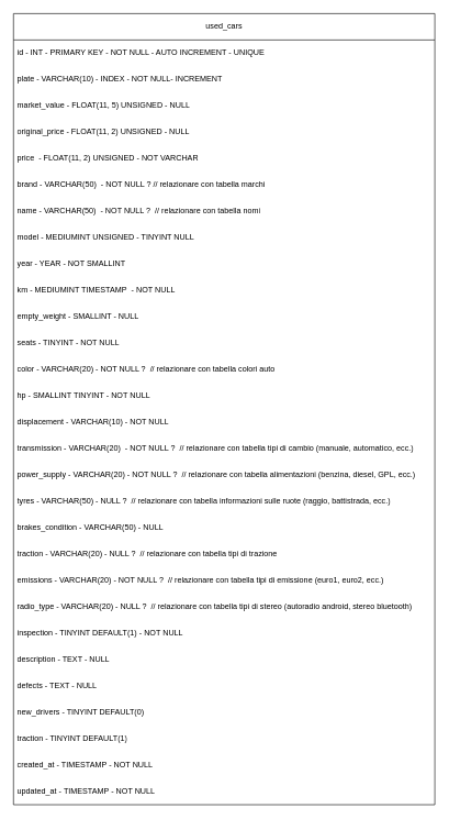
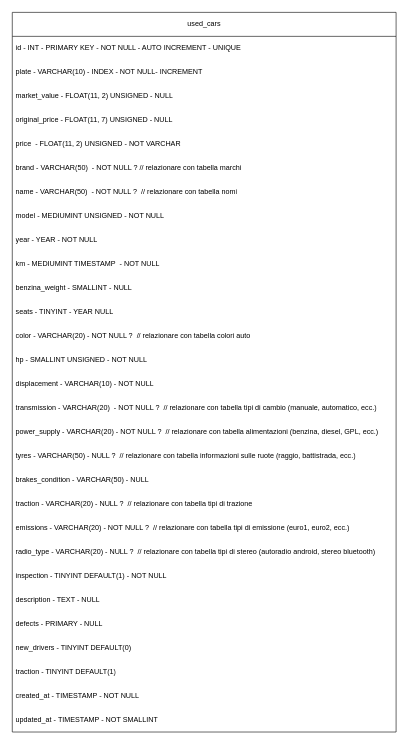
  <mxCell id="0" />
  <mxCell id="1" parent="0" />
  <mxCell id="2" value="used_cars" style="swimlane;fontStyle=0;childLayout=stackLayout;horizontal=1;startSize=40;horizontalStack=0;resizeParent=1;resizeParentMax=0;resizeLast=0;collapsible=1;marginBottom=0;whiteSpace=wrap;html=1;" parent="1" vertex="1"><mxGeometry x="20" y="20" width="640" height="1200" as="geometry" /></mxCell>
  <mxCell id="3" value="id - INT - PRIMARY KEY - NOT NULL - AUTO INCREMENT - UNIQUE&amp;nbsp;" style="text;align=left;verticalAlign=middle;spacingLeft=4;spacingRight=4;overflow=hidden;points=[[0,0.5],[1,0.5]];portConstraint=eastwest;rotatable=0;whiteSpace=wrap;html=1;fillColor=none;labelBorderColor=none;rounded=0;glass=0;fillStyle=dots;" parent="2" vertex="1"><mxGeometry y="40" width="640" height="40" as="geometry" /></mxCell>
  <mxCell id="4" value="plate - VARCHAR(10) - INDEX - NOT NULL- INCREMENT" style="text;strokeColor=none;fillColor=none;align=left;verticalAlign=middle;spacingLeft=4;spacingRight=4;overflow=hidden;points=[[0,0.5],[1,0.5]];portConstraint=eastwest;rotatable=0;whiteSpace=wrap;html=1;" parent="2" vertex="1"><mxGeometry y="80" width="640" height="40" as="geometry" /></mxCell>
- <mxCell id="5" value="market_value - FLOAT(11, 5) UNSIGNED - NULL" style="text;strokeColor=none;fillColor=none;align=left;verticalAlign=middle;spacingLeft=4;spacingRight=4;overflow=hidden;points=[[0,0.5],[1,0.5]];portConstraint=eastwest;rotatable=0;whiteSpace=wrap;html=1;" parent="2" vertex="1"><mxGeometry y="120" width="640" height="40" as="geometry" /></mxCell>
- <mxCell id="6" value="original_price&amp;nbsp;- FLOAT(11, 2) UNSIGNED - NULL" style="text;strokeColor=none;fillColor=none;align=left;verticalAlign=middle;spacingLeft=4;spacingRight=4;overflow=hidden;points=[[0,0.5],[1,0.5]];portConstraint=eastwest;rotatable=0;whiteSpace=wrap;html=1;" parent="2" vertex="1"><mxGeometry y="160" width="640" height="40" as="geometry" /></mxCell>
+ <mxCell id="5" value="market_value - FLOAT(11, 2) UNSIGNED - NULL" style="text;strokeColor=none;fillColor=none;align=left;verticalAlign=middle;spacingLeft=4;spacingRight=4;overflow=hidden;points=[[0,0.5],[1,0.5]];portConstraint=eastwest;rotatable=0;whiteSpace=wrap;html=1;" parent="2" vertex="1"><mxGeometry y="120" width="640" height="40" as="geometry" /></mxCell>
+ <mxCell id="6" value="original_price&amp;nbsp;- FLOAT(11, 7) UNSIGNED - NULL" style="text;strokeColor=none;fillColor=none;align=left;verticalAlign=middle;spacingLeft=4;spacingRight=4;overflow=hidden;points=[[0,0.5],[1,0.5]];portConstraint=eastwest;rotatable=0;whiteSpace=wrap;html=1;" parent="2" vertex="1"><mxGeometry y="160" width="640" height="40" as="geometry" /></mxCell>
  <mxCell id="7" value="price&amp;nbsp;&amp;nbsp;- FLOAT(11, 2) UNSIGNED&amp;nbsp;- NOT VARCHAR" style="text;strokeColor=none;fillColor=none;align=left;verticalAlign=middle;spacingLeft=4;spacingRight=4;overflow=hidden;points=[[0,0.5],[1,0.5]];portConstraint=eastwest;rotatable=0;whiteSpace=wrap;html=1;" parent="2" vertex="1"><mxGeometry y="200" width="640" height="40" as="geometry" /></mxCell>
  <mxCell id="8" value="brand - VARCHAR(50)&amp;nbsp;&amp;nbsp;- NOT NULL ? // relazionare con tabella marchi" style="text;strokeColor=none;fillColor=none;align=left;verticalAlign=middle;spacingLeft=4;spacingRight=4;overflow=hidden;points=[[0,0.5],[1,0.5]];portConstraint=eastwest;rotatable=0;whiteSpace=wrap;html=1;" parent="2" vertex="1"><mxGeometry y="240" width="640" height="40" as="geometry" /></mxCell>
  <mxCell id="9" value="name - VARCHAR(50)&amp;nbsp;&amp;nbsp;- NOT NULL ?&amp;nbsp;&amp;nbsp;// relazionare con tabella nomi" style="text;strokeColor=none;fillColor=none;align=left;verticalAlign=middle;spacingLeft=4;spacingRight=4;overflow=hidden;points=[[0,0.5],[1,0.5]];portConstraint=eastwest;rotatable=0;whiteSpace=wrap;html=1;" parent="2" vertex="1"><mxGeometry y="280" width="640" height="40" as="geometry" /></mxCell>
- <mxCell id="10" value="model - MEDIUMINT UNSIGNED - TINYINT NULL" style="text;strokeColor=none;fillColor=none;align=left;verticalAlign=middle;spacingLeft=4;spacingRight=4;overflow=hidden;points=[[0,0.5],[1,0.5]];portConstraint=eastwest;rotatable=0;whiteSpace=wrap;html=1;" parent="2" vertex="1"><mxGeometry y="320" width="640" height="40" as="geometry" /></mxCell>
- <mxCell id="11" value="year - YEAR - NOT SMALLINT" style="text;strokeColor=none;fillColor=none;align=left;verticalAlign=middle;spacingLeft=4;spacingRight=4;overflow=hidden;points=[[0,0.5],[1,0.5]];portConstraint=eastwest;rotatable=0;whiteSpace=wrap;html=1;" parent="2" vertex="1"><mxGeometry y="360" width="640" height="40" as="geometry" /></mxCell>
+ <mxCell id="10" value="model - MEDIUMINT UNSIGNED - NOT NULL" style="text;strokeColor=none;fillColor=none;align=left;verticalAlign=middle;spacingLeft=4;spacingRight=4;overflow=hidden;points=[[0,0.5],[1,0.5]];portConstraint=eastwest;rotatable=0;whiteSpace=wrap;html=1;" parent="2" vertex="1"><mxGeometry y="320" width="640" height="40" as="geometry" /></mxCell>
+ <mxCell id="11" value="year - YEAR - NOT NULL" style="text;strokeColor=none;fillColor=none;align=left;verticalAlign=middle;spacingLeft=4;spacingRight=4;overflow=hidden;points=[[0,0.5],[1,0.5]];portConstraint=eastwest;rotatable=0;whiteSpace=wrap;html=1;" parent="2" vertex="1"><mxGeometry y="360" width="640" height="40" as="geometry" /></mxCell>
  <mxCell id="12" value="km - MEDIUMINT TIMESTAMP&amp;nbsp;&amp;nbsp;- NOT NULL" style="text;strokeColor=none;fillColor=none;align=left;verticalAlign=middle;spacingLeft=4;spacingRight=4;overflow=hidden;points=[[0,0.5],[1,0.5]];portConstraint=eastwest;rotatable=0;whiteSpace=wrap;html=1;" parent="2" vertex="1"><mxGeometry y="400" width="640" height="40" as="geometry" /></mxCell>
- <mxCell id="13" value="empty_weight - SMALLINT - NULL" style="text;strokeColor=none;fillColor=none;align=left;verticalAlign=middle;spacingLeft=4;spacingRight=4;overflow=hidden;points=[[0,0.5],[1,0.5]];portConstraint=eastwest;rotatable=0;whiteSpace=wrap;html=1;" vertex="1" parent="2"><mxGeometry y="440" width="640" height="40" as="geometry" /></mxCell>
- <mxCell id="14" value="seats - TINYINT - NOT NULL" style="text;strokeColor=none;fillColor=none;align=left;verticalAlign=middle;spacingLeft=4;spacingRight=4;overflow=hidden;points=[[0,0.5],[1,0.5]];portConstraint=eastwest;rotatable=0;whiteSpace=wrap;html=1;" parent="2" vertex="1"><mxGeometry y="480" width="640" height="40" as="geometry" /></mxCell>
+ <mxCell id="13" value="benzina_weight - SMALLINT - NULL" style="text;strokeColor=none;fillColor=none;align=left;verticalAlign=middle;spacingLeft=4;spacingRight=4;overflow=hidden;points=[[0,0.5],[1,0.5]];portConstraint=eastwest;rotatable=0;whiteSpace=wrap;html=1;" vertex="1" parent="2"><mxGeometry y="440" width="640" height="40" as="geometry" /></mxCell>
+ <mxCell id="14" value="seats - TINYINT - YEAR NULL" style="text;strokeColor=none;fillColor=none;align=left;verticalAlign=middle;spacingLeft=4;spacingRight=4;overflow=hidden;points=[[0,0.5],[1,0.5]];portConstraint=eastwest;rotatable=0;whiteSpace=wrap;html=1;" parent="2" vertex="1"><mxGeometry y="480" width="640" height="40" as="geometry" /></mxCell>
  <mxCell id="15" value="color - VARCHAR(20) - NOT NULL ?&amp;nbsp;&amp;nbsp;// relazionare con tabella colori auto" style="text;strokeColor=none;fillColor=none;align=left;verticalAlign=middle;spacingLeft=4;spacingRight=4;overflow=hidden;points=[[0,0.5],[1,0.5]];portConstraint=eastwest;rotatable=0;whiteSpace=wrap;html=1;" vertex="1" parent="2"><mxGeometry y="520" width="640" height="40" as="geometry" /></mxCell>
- <mxCell id="16" value="hp - SMALLINT TINYINT - NOT NULL" style="text;strokeColor=none;fillColor=none;align=left;verticalAlign=middle;spacingLeft=4;spacingRight=4;overflow=hidden;points=[[0,0.5],[1,0.5]];portConstraint=eastwest;rotatable=0;whiteSpace=wrap;html=1;" parent="2" vertex="1"><mxGeometry y="560" width="640" height="40" as="geometry" /></mxCell>
+ <mxCell id="16" value="hp - SMALLINT UNSIGNED - NOT NULL" style="text;strokeColor=none;fillColor=none;align=left;verticalAlign=middle;spacingLeft=4;spacingRight=4;overflow=hidden;points=[[0,0.5],[1,0.5]];portConstraint=eastwest;rotatable=0;whiteSpace=wrap;html=1;" parent="2" vertex="1"><mxGeometry y="560" width="640" height="40" as="geometry" /></mxCell>
  <mxCell id="17" value="displacement - VARCHAR(10) - NOT NULL" style="text;strokeColor=none;fillColor=none;align=left;verticalAlign=middle;spacingLeft=4;spacingRight=4;overflow=hidden;points=[[0,0.5],[1,0.5]];portConstraint=eastwest;rotatable=0;whiteSpace=wrap;html=1;" parent="2" vertex="1"><mxGeometry y="600" width="640" height="40" as="geometry" /></mxCell>
  <mxCell id="18" value="transmission - VARCHAR(20)&amp;nbsp; - NOT NULL ?&amp;nbsp;&amp;nbsp;// relazionare con tabella tipi di cambio (manuale, automatico, ecc.)" style="text;strokeColor=none;fillColor=none;align=left;verticalAlign=middle;spacingLeft=4;spacingRight=4;overflow=hidden;points=[[0,0.5],[1,0.5]];portConstraint=eastwest;rotatable=0;whiteSpace=wrap;html=1;" parent="2" vertex="1"><mxGeometry y="640" width="640" height="40" as="geometry" /></mxCell>
  <mxCell id="19" value="power_supply - VARCHAR(20) - NOT NULL ?&amp;nbsp;&amp;nbsp;// relazionare con tabella alimentazioni (benzina, diesel, GPL, ecc.)" style="text;strokeColor=none;fillColor=none;align=left;verticalAlign=middle;spacingLeft=4;spacingRight=4;overflow=hidden;points=[[0,0.5],[1,0.5]];portConstraint=eastwest;rotatable=0;whiteSpace=wrap;html=1;" parent="2" vertex="1"><mxGeometry y="680" width="640" height="40" as="geometry" /></mxCell>
  <mxCell id="20" value="tyres - VARCHAR(50) - NULL ?&amp;nbsp;&amp;nbsp;// relazionare con tabella informazioni sulle ruote (raggio, battistrada, ecc.)" style="text;strokeColor=none;fillColor=none;align=left;verticalAlign=middle;spacingLeft=4;spacingRight=4;overflow=hidden;points=[[0,0.5],[1,0.5]];portConstraint=eastwest;rotatable=0;whiteSpace=wrap;html=1;" parent="2" vertex="1"><mxGeometry y="720" width="640" height="40" as="geometry" /></mxCell>
  <mxCell id="21" value="brakes_condition - VARCHAR(50) - NULL" style="text;strokeColor=none;fillColor=none;align=left;verticalAlign=middle;spacingLeft=4;spacingRight=4;overflow=hidden;points=[[0,0.5],[1,0.5]];portConstraint=eastwest;rotatable=0;whiteSpace=wrap;html=1;" parent="2" vertex="1"><mxGeometry y="760" width="640" height="40" as="geometry" /></mxCell>
  <mxCell id="22" value="traction - VARCHAR(20) - NULL ?&amp;nbsp;&amp;nbsp;// relazionare con tabella tipi di trazione" style="text;strokeColor=none;fillColor=none;align=left;verticalAlign=middle;spacingLeft=4;spacingRight=4;overflow=hidden;points=[[0,0.5],[1,0.5]];portConstraint=eastwest;rotatable=0;whiteSpace=wrap;html=1;" vertex="1" parent="2"><mxGeometry y="800" width="640" height="40" as="geometry" /></mxCell>
  <mxCell id="23" value="emissions - VARCHAR(20) - NOT NULL ?&amp;nbsp;&amp;nbsp;// relazionare con tabella tipi di emissione (euro1, euro2, ecc.)" style="text;strokeColor=none;fillColor=none;align=left;verticalAlign=middle;spacingLeft=4;spacingRight=4;overflow=hidden;points=[[0,0.5],[1,0.5]];portConstraint=eastwest;rotatable=0;whiteSpace=wrap;html=1;" vertex="1" parent="2"><mxGeometry y="840" width="640" height="40" as="geometry" /></mxCell>
  <mxCell id="24" value="radio_type - VARCHAR(20) - NULL ?&amp;nbsp;&amp;nbsp;// relazionare con tabella tipi di stereo (autoradio android, stereo bluetooth)" style="text;strokeColor=none;fillColor=none;align=left;verticalAlign=middle;spacingLeft=4;spacingRight=4;overflow=hidden;points=[[0,0.5],[1,0.5]];portConstraint=eastwest;rotatable=0;whiteSpace=wrap;html=1;" parent="2" vertex="1"><mxGeometry y="880" width="640" height="40" as="geometry" /></mxCell>
  <mxCell id="25" value="inspection - TINYINT DEFAULT(1) - NOT NULL" style="text;strokeColor=none;fillColor=none;align=left;verticalAlign=middle;spacingLeft=4;spacingRight=4;overflow=hidden;points=[[0,0.5],[1,0.5]];portConstraint=eastwest;rotatable=0;whiteSpace=wrap;html=1;" parent="2" vertex="1"><mxGeometry y="920" width="640" height="40" as="geometry" /></mxCell>
  <mxCell id="26" value="description - TEXT - NULL" style="text;strokeColor=none;fillColor=none;align=left;verticalAlign=middle;spacingLeft=4;spacingRight=4;overflow=hidden;points=[[0,0.5],[1,0.5]];portConstraint=eastwest;rotatable=0;whiteSpace=wrap;html=1;" parent="2" vertex="1"><mxGeometry y="960" width="640" height="40" as="geometry" /></mxCell>
- <mxCell id="27" value="defects - TEXT - NULL" style="text;strokeColor=none;fillColor=none;align=left;verticalAlign=middle;spacingLeft=4;spacingRight=4;overflow=hidden;points=[[0,0.5],[1,0.5]];portConstraint=eastwest;rotatable=0;whiteSpace=wrap;html=1;" parent="2" vertex="1"><mxGeometry y="1000" width="640" height="40" as="geometry" /></mxCell>
+ <mxCell id="27" value="defects - PRIMARY - NULL" style="text;strokeColor=none;fillColor=none;align=left;verticalAlign=middle;spacingLeft=4;spacingRight=4;overflow=hidden;points=[[0,0.5],[1,0.5]];portConstraint=eastwest;rotatable=0;whiteSpace=wrap;html=1;" parent="2" vertex="1"><mxGeometry y="1000" width="640" height="40" as="geometry" /></mxCell>
  <mxCell id="28" value="new_drivers - TINYINT DEFAULT(0)" style="text;strokeColor=none;fillColor=none;align=left;verticalAlign=middle;spacingLeft=4;spacingRight=4;overflow=hidden;points=[[0,0.5],[1,0.5]];portConstraint=eastwest;rotatable=0;whiteSpace=wrap;html=1;" parent="2" vertex="1"><mxGeometry y="1040" width="640" height="40" as="geometry" /></mxCell>
  <mxCell id="29" value="traction - TINYINT DEFAULT(1)" style="text;strokeColor=none;fillColor=none;align=left;verticalAlign=middle;spacingLeft=4;spacingRight=4;overflow=hidden;points=[[0,0.5],[1,0.5]];portConstraint=eastwest;rotatable=0;whiteSpace=wrap;html=1;" parent="2" vertex="1"><mxGeometry y="1080" width="640" height="40" as="geometry" /></mxCell>
  <mxCell id="30" value="created_at - TIMESTAMP - NOT NULL" style="text;strokeColor=none;fillColor=none;align=left;verticalAlign=middle;spacingLeft=4;spacingRight=4;overflow=hidden;points=[[0,0.5],[1,0.5]];portConstraint=eastwest;rotatable=0;whiteSpace=wrap;html=1;" parent="2" vertex="1"><mxGeometry y="1120" width="640" height="40" as="geometry" /></mxCell>
- <mxCell id="31" value="updated_at - TIMESTAMP - NOT NULL" style="text;strokeColor=none;fillColor=none;align=left;verticalAlign=middle;spacingLeft=4;spacingRight=4;overflow=hidden;points=[[0,0.5],[1,0.5]];portConstraint=eastwest;rotatable=0;whiteSpace=wrap;html=1;" parent="2" vertex="1"><mxGeometry y="1160" width="640" height="40" as="geometry" /></mxCell>
+ <mxCell id="31" value="updated_at - TIMESTAMP - NOT SMALLINT" style="text;strokeColor=none;fillColor=none;align=left;verticalAlign=middle;spacingLeft=4;spacingRight=4;overflow=hidden;points=[[0,0.5],[1,0.5]];portConstraint=eastwest;rotatable=0;whiteSpace=wrap;html=1;" parent="2" vertex="1"><mxGeometry y="1160" width="640" height="40" as="geometry" /></mxCell>
